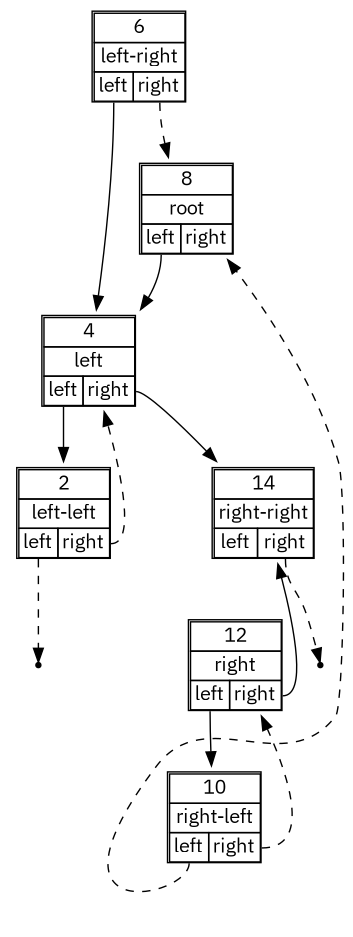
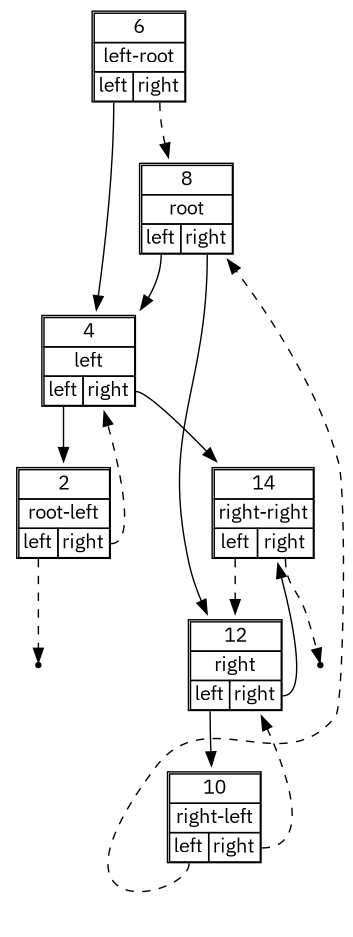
  digraph {
    fontname="IBM Plex Sans"
    node [fontname="IBM Plex Sans" shape=plaintext]
    edge [fontname="IBM Plex Sans" tailport=left style=dashed]
    n1 [label=<<TABLE BORDER="1" CELLBORDER="1" CELLSPACING="0" ALIGN="CENTER"><TR><TD COLSPAN="2">8</TD></TR><TR><TD COLSPAN="2">root</TD></TR><TR><TD PORT="left">left</TD><TD PORT="right">right</TD></TR></TABLE>>]
    n2 [label=<<TABLE BORDER="1" CELLBORDER="1" CELLSPACING="0" ALIGN="CENTER"><TR><TD COLSPAN="2">4</TD></TR><TR><TD COLSPAN="2">left</TD></TR><TR><TD PORT="left">left</TD><TD PORT="right">right</TD></TR></TABLE>>]
    n3 [label=<<TABLE BORDER="1" CELLBORDER="1" CELLSPACING="0" ALIGN="CENTER"><TR><TD COLSPAN="2">12</TD></TR><TR><TD COLSPAN="2">right</TD></TR><TR><TD PORT="left">left</TD><TD PORT="right">right</TD></TR></TABLE>>]
-   n4 [label=<<TABLE BORDER="1" CELLBORDER="1" CELLSPACING="0" ALIGN="CENTER"><TR><TD COLSPAN="2">2</TD></TR><TR><TD COLSPAN="2">left-left</TD></TR><TR><TD PORT="left">left</TD><TD PORT="right">right</TD></TR></TABLE>>]
+   n4 [label=<<TABLE BORDER="1" CELLBORDER="1" CELLSPACING="0" ALIGN="CENTER"><TR><TD COLSPAN="2">2</TD></TR><TR><TD COLSPAN="2">root-left</TD></TR><TR><TD PORT="left">left</TD><TD PORT="right">right</TD></TR></TABLE>>]
    n5 [label=<<TABLE BORDER="1" CELLBORDER="1" CELLSPACING="0" ALIGN="CENTER"><TR><TD COLSPAN="2">14</TD></TR><TR><TD COLSPAN="2">right-right</TD></TR><TR><TD PORT="left">left</TD><TD PORT="right">right</TD></TR></TABLE>>]
    n6 [label=<<TABLE BORDER="1" CELLBORDER="1" CELLSPACING="0" ALIGN="CENTER"><TR><TD COLSPAN="2">10</TD></TR><TR><TD COLSPAN="2">right-left</TD></TR><TR><TD PORT="left">left</TD><TD PORT="right">right</TD></TR></TABLE>>]
    null_1 [shape=point]
-   n8 [label=<<TABLE BORDER="1" CELLBORDER="1" CELLSPACING="0" ALIGN="CENTER"><TR><TD COLSPAN="2">6</TD></TR><TR><TD COLSPAN="2">left-right</TD></TR><TR><TD PORT="left">left</TD><TD PORT="right">right</TD></TR></TABLE>>]
+   n8 [label=<<TABLE BORDER="1" CELLBORDER="1" CELLSPACING="0" ALIGN="CENTER"><TR><TD COLSPAN="2">6</TD></TR><TR><TD COLSPAN="2">left-root</TD></TR><TR><TD PORT="left">left</TD><TD PORT="right">right</TD></TR></TABLE>>]
    null_0 [shape=point]
    n1 -> n2 [style=""]
+   n1 -> n3 [tailport=right style=""]
    n2 -> n4 [style=""]
    n2 -> n5 [tailport=right style=""]
    n3 -> n5 [tailport=right style=""]
    n3 -> n6 [style=""]
    n4 -> n2 [tailport=right]
    n4 -> null_1
+   n5 -> n3
    n5 -> null_0 [tailport=right]
    n6 -> n1
    n6 -> n3 [tailport=right]
    n8 -> n1 [tailport=right]
    n8 -> n2 [style=solid]
  }
